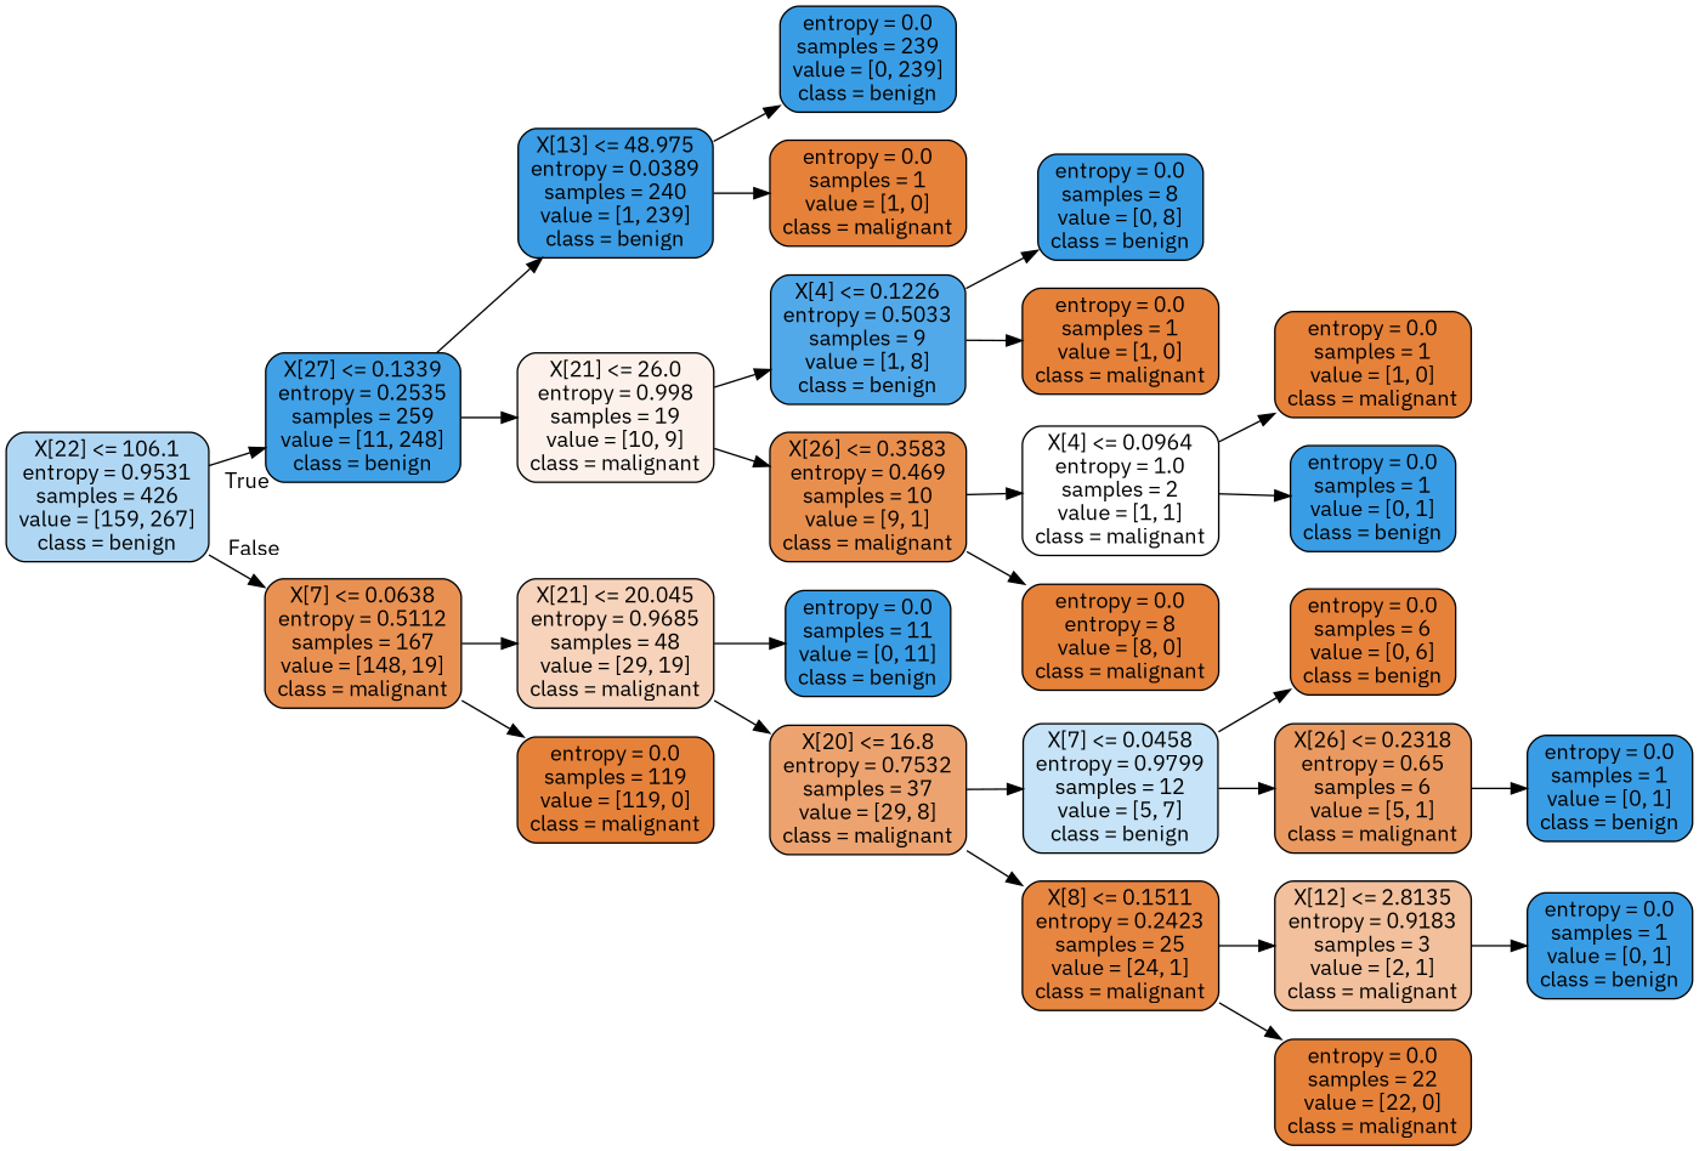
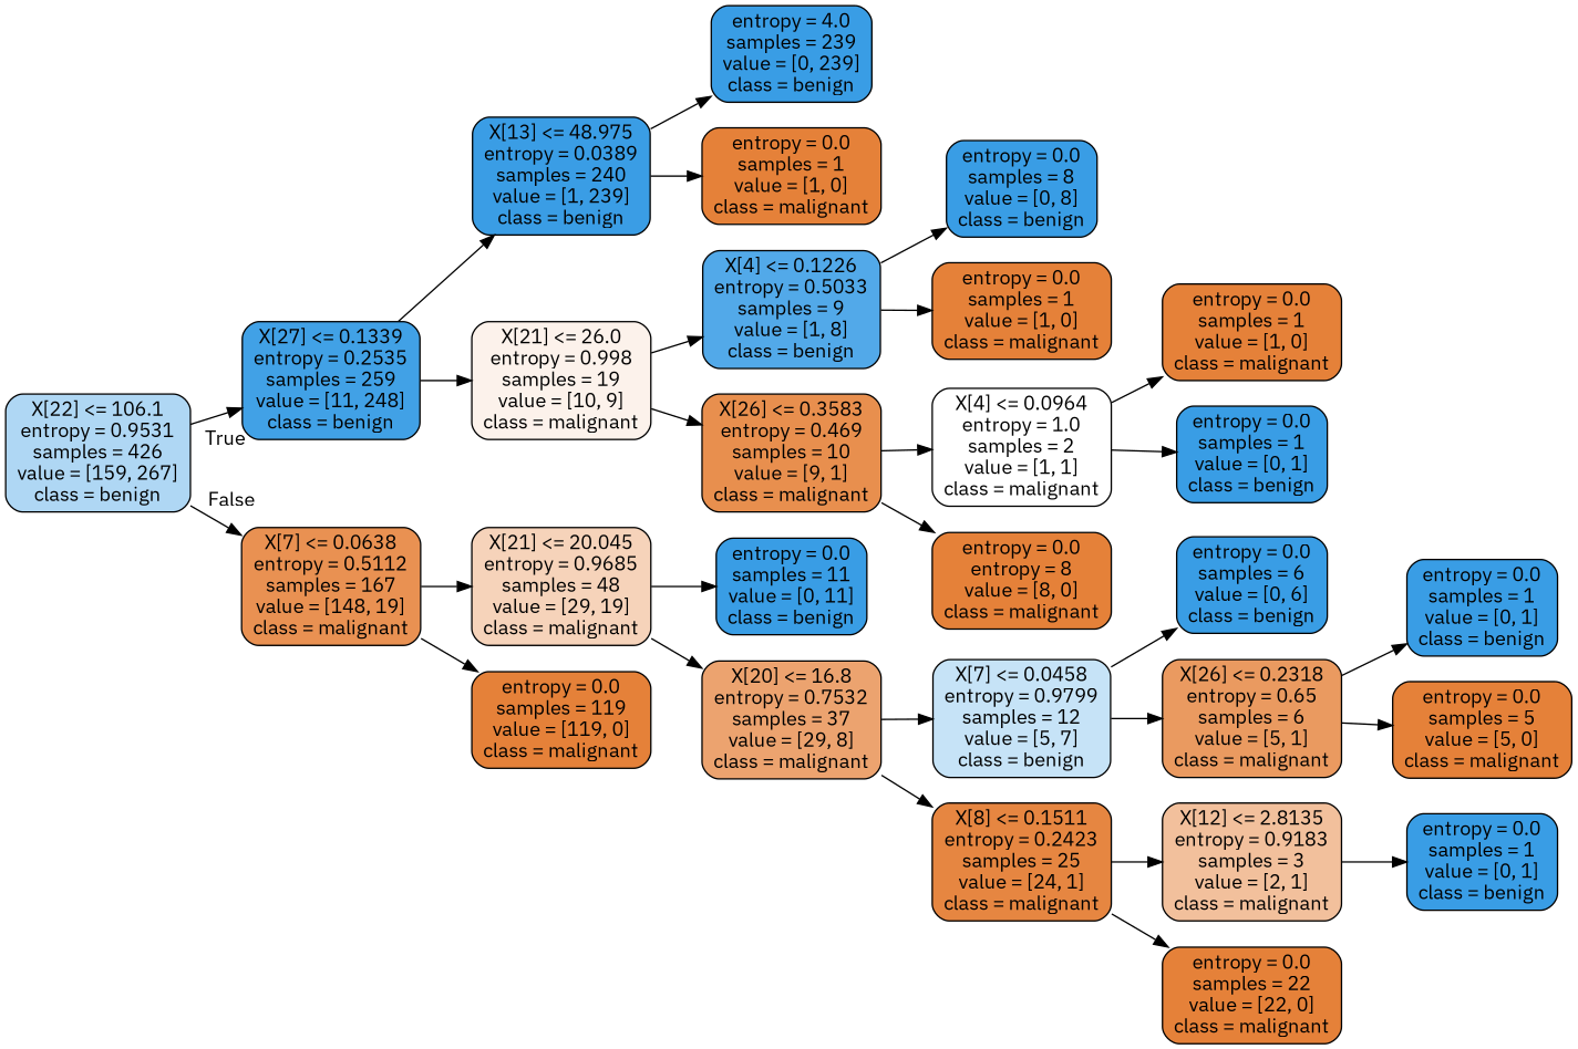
  digraph {
    fontname="IBM Plex Sans"
    rankdir=LR
    node [color=black fillcolor="#e58139ff" fontname="IBM Plex Sans" shape=box style="filled, rounded"]
    edge [fontname="IBM Plex Sans"]
    n1 [fillcolor="#399de567" label="X[22] <= 106.1\nentropy = 0.9531\nsamples = 426\nvalue = [159, 267]\nclass = benign"]
    n2 [fillcolor="#399de5f4" label="X[27] <= 0.1339\nentropy = 0.2535\nsamples = 259\nvalue = [11, 248]\nclass = benign"]
    n3 [fillcolor="#e58139de" label="X[7] <= 0.0638\nentropy = 0.5112\nsamples = 167\nvalue = [148, 19]\nclass = malignant"]
    n4 [fillcolor="#399de5fe" label="X[13] <= 48.975\nentropy = 0.0389\nsamples = 240\nvalue = [1, 239]\nclass = benign"]
    n5 [fillcolor="#e5813919" label="X[21] <= 26.0\nentropy = 0.998\nsamples = 19\nvalue = [10, 9]\nclass = malignant"]
    n6 [fillcolor="#e5813958" label="X[21] <= 20.045\nentropy = 0.9685\nsamples = 48\nvalue = [29, 19]\nclass = malignant"]
    n7 [label="entropy = 0.0\nsamples = 119\nvalue = [119, 0]\nclass = malignant"]
-   n8 [fillcolor="#399de5ff" label="entropy = 0.0\nsamples = 239\nvalue = [0, 239]\nclass = benign"]
+   n8 [fillcolor="#399de5ff" label="entropy = 4.0\nsamples = 239\nvalue = [0, 239]\nclass = benign"]
    n9 [label="entropy = 0.0\nsamples = 1\nvalue = [1, 0]\nclass = malignant"]
    n10 [fillcolor="#399de5df" label="X[4] <= 0.1226\nentropy = 0.5033\nsamples = 9\nvalue = [1, 8]\nclass = benign"]
    n11 [fillcolor="#e58139e3" label="X[26] <= 0.3583\nentropy = 0.469\nsamples = 10\nvalue = [9, 1]\nclass = malignant"]
    n12 [fillcolor="#399de5ff" label="entropy = 0.0\nsamples = 8\nvalue = [0, 8]\nclass = benign"]
    n13 [label="entropy = 0.0\nsamples = 1\nvalue = [1, 0]\nclass = malignant"]
    n14 [fillcolor="#e5813900" label="X[4] <= 0.0964\nentropy = 1.0\nsamples = 2\nvalue = [1, 1]\nclass = malignant"]
    n15 [label="entropy = 0.0\nentropy = 8\nvalue = [8, 0]\nclass = malignant"]
    n16 [label="entropy = 0.0\nsamples = 1\nvalue = [1, 0]\nclass = malignant"]
    n17 [fillcolor="#399de5ff" label="entropy = 0.0\nsamples = 1\nvalue = [0, 1]\nclass = benign"]
    n18 [fillcolor="#399de5ff" label="entropy = 0.0\nsamples = 11\nvalue = [0, 11]\nclass = benign"]
    n19 [fillcolor="#e58139b9" label="X[20] <= 16.8\nentropy = 0.7532\nsamples = 37\nvalue = [29, 8]\nclass = malignant"]
    n20 [fillcolor="#399de549" label="X[7] <= 0.0458\nentropy = 0.9799\nsamples = 12\nvalue = [5, 7]\nclass = benign"]
    n21 [fillcolor="#e58139f4" label="X[8] <= 0.1511\nentropy = 0.2423\nsamples = 25\nvalue = [24, 1]\nclass = malignant"]
-   n22 [label="entropy = 0.0\nsamples = 6\nvalue = [0, 6]\nclass = benign"]
+   n22 [fillcolor="#399de5ff" label="entropy = 0.0\nsamples = 6\nvalue = [0, 6]\nclass = benign"]
    n23 [fillcolor="#e58139cc" label="X[26] <= 0.2318\nentropy = 0.65\nsamples = 6\nvalue = [5, 1]\nclass = malignant"]
    n24 [fillcolor="#e581397f" label="X[12] <= 2.8135\nentropy = 0.9183\nsamples = 3\nvalue = [2, 1]\nclass = malignant"]
    n25 [label="entropy = 0.0\nsamples = 22\nvalue = [22, 0]\nclass = malignant"]
    n26 [fillcolor="#399de5ff" label="entropy = 0.0\nsamples = 1\nvalue = [0, 1]\nclass = benign"]
+   n27 [label="entropy = 0.0\nsamples = 5\nvalue = [5, 0]\nclass = malignant"]
    n28 [fillcolor="#399de5ff" label="entropy = 0.0\nsamples = 1\nvalue = [0, 1]\nclass = benign"]
    n1 -> n2 [headlabel=True labelangle=45 labeldistance=2.5]
    n1 -> n3 [headlabel=False labelangle=-45 labeldistance=2.5]
    n2 -> n4
    n2 -> n5
    n3 -> n6
    n3 -> n7
    n4 -> n8
    n4 -> n9
    n5 -> n10
    n5 -> n11
    n6 -> n18
    n6 -> n19
    n10 -> n12
    n10 -> n13
    n11 -> n14
    n11 -> n15
    n14 -> n16
    n14 -> n17
    n19 -> n20
    n19 -> n21
    n20 -> n22
    n20 -> n23
    n21 -> n24
    n21 -> n25
    n23 -> n26
+   n23 -> n27
    n24 -> n28
  }
